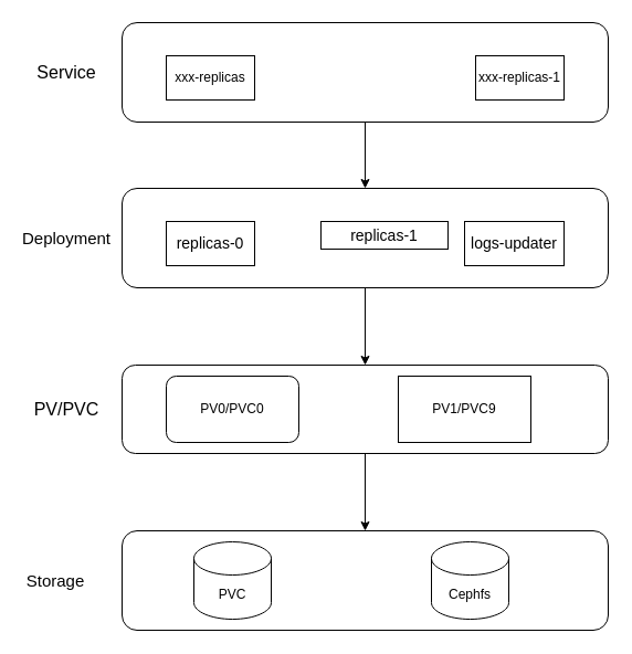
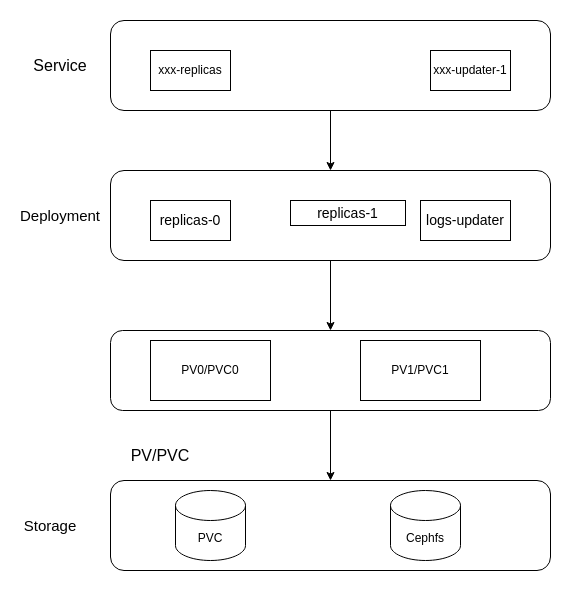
  <mxCell id="0" />
  <mxCell id="1" parent="0" />
  <mxCell id="2" value="" style="rounded=1;whiteSpace=wrap;html=1;" vertex="1" parent="1"><mxGeometry x="110" y="480" width="440" height="90" as="geometry" /></mxCell>
  <mxCell id="3" value="PVC" style="shape=cylinder3;whiteSpace=wrap;html=1;boundedLbl=1;backgroundOutline=1;size=15;" vertex="1" parent="1"><mxGeometry x="175" y="490" width="70" height="70" as="geometry" /></mxCell>
  <mxCell id="4" value="" style="edgeStyle=orthogonalEdgeStyle;rounded=0;orthogonalLoop=1;jettySize=auto;html=1;" edge="1" parent="1" source="5" target="2"><mxGeometry relative="1" as="geometry" /></mxCell>
  <mxCell id="5" value="" style="rounded=1;whiteSpace=wrap;html=1;" vertex="1" parent="1"><mxGeometry x="110" y="330" width="440" height="80" as="geometry" /></mxCell>
- <mxCell id="6" value="PV0/PVC0" style="whiteSpace=wrap;html=1;rounded=1;" vertex="1" parent="1"><mxGeometry x="150" y="340" width="120" height="60" as="geometry" /></mxCell>
- <mxCell id="7" value="PV1/PVC9" style="rounded=0;whiteSpace=wrap;html=1;" vertex="1" parent="1"><mxGeometry x="360" y="340" width="120" height="60" as="geometry" /></mxCell>
+ <mxCell id="6" value="PV0/PVC0" style="rounded=0;whiteSpace=wrap;html=1;" vertex="1" parent="1"><mxGeometry x="150" y="340" width="120" height="60" as="geometry" /></mxCell>
+ <mxCell id="7" value="PV1/PVC1" style="rounded=0;whiteSpace=wrap;html=1;" vertex="1" parent="1"><mxGeometry x="360" y="340" width="120" height="60" as="geometry" /></mxCell>
  <mxCell id="8" style="edgeStyle=orthogonalEdgeStyle;rounded=0;orthogonalLoop=1;jettySize=auto;html=1;entryX=0.5;entryY=0;entryDx=0;entryDy=0;" edge="1" parent="1" source="9" target="5"><mxGeometry relative="1" as="geometry" /></mxCell>
  <mxCell id="9" value="" style="rounded=1;whiteSpace=wrap;html=1;" vertex="1" parent="1"><mxGeometry x="110" y="170" width="440" height="90" as="geometry" /></mxCell>
  <mxCell id="10" value="&lt;font style=&quot;font-size: 14px;&quot;&gt;replicas-0&lt;/font&gt;" style="rounded=0;whiteSpace=wrap;html=1;" vertex="1" parent="1"><mxGeometry x="150" y="200" width="80" height="40" as="geometry" /></mxCell>
  <mxCell id="11" value="&lt;font style=&quot;font-size: 14px;&quot;&gt;replicas-1&lt;/font&gt;" style="rounded=0;whiteSpace=wrap;html=1;" vertex="1" parent="1"><mxGeometry x="290" y="200" width="115" height="25" as="geometry" /></mxCell>
  <mxCell id="12" value="&lt;font style=&quot;font-size: 14px;&quot;&gt;logs-updater&lt;/font&gt;" style="rounded=0;whiteSpace=wrap;html=1;" vertex="1" parent="1"><mxGeometry x="420" y="200" width="90" height="40" as="geometry" /></mxCell>
  <mxCell id="13" style="edgeStyle=orthogonalEdgeStyle;rounded=0;orthogonalLoop=1;jettySize=auto;html=1;exitX=0.5;exitY=1;exitDx=0;exitDy=0;" edge="1" parent="1" source="2" target="2"><mxGeometry relative="1" as="geometry" /></mxCell>
  <mxCell id="14" value="Cephfs" style="shape=cylinder3;whiteSpace=wrap;html=1;boundedLbl=1;backgroundOutline=1;size=15;" vertex="1" parent="1"><mxGeometry x="390" y="490" width="70" height="70" as="geometry" /></mxCell>
  <mxCell id="15" value="&lt;font style=&quot;font-size: 15px;&quot;&gt;Storage&lt;/font&gt;" style="text;html=1;strokeColor=none;fillColor=none;align=center;verticalAlign=middle;whiteSpace=wrap;rounded=0;" vertex="1" parent="1"><mxGeometry x="20" y="510" width="60" height="30" as="geometry" /></mxCell>
- <mxCell id="16" value="&lt;font style=&quot;font-size: 16px;&quot;&gt;PV/PVC&lt;/font&gt;" style="text;html=1;strokeColor=none;fillColor=none;align=center;verticalAlign=middle;whiteSpace=wrap;rounded=0;" vertex="1" parent="1"><mxGeometry x="30" y="355" width="60" height="30" as="geometry" /></mxCell>
+ <mxCell id="16" value="&lt;font style=&quot;font-size: 16px;&quot;&gt;PV/PVC&lt;/font&gt;" style="text;html=1;strokeColor=none;fillColor=none;align=center;verticalAlign=middle;whiteSpace=wrap;rounded=0;" vertex="1" parent="1"><mxGeometry x="130" y="440" width="60" height="30" as="geometry" /></mxCell>
  <mxCell id="17" value="&lt;font style=&quot;font-size: 15px;&quot;&gt;Deployment&lt;/font&gt;" style="text;html=1;strokeColor=none;fillColor=none;align=center;verticalAlign=middle;whiteSpace=wrap;rounded=0;" vertex="1" parent="1"><mxGeometry x="20" y="200" width="80" height="30" as="geometry" /></mxCell>
  <mxCell id="18" style="edgeStyle=orthogonalEdgeStyle;rounded=0;orthogonalLoop=1;jettySize=auto;html=1;exitX=0.5;exitY=1;exitDx=0;exitDy=0;entryX=0.5;entryY=0;entryDx=0;entryDy=0;fontSize=15;" edge="1" parent="1" source="19" target="9"><mxGeometry relative="1" as="geometry" /></mxCell>
  <mxCell id="19" value="" style="rounded=1;whiteSpace=wrap;html=1;" vertex="1" parent="1"><mxGeometry x="110" y="20" width="440" height="90" as="geometry" /></mxCell>
  <mxCell id="20" value="xxx-replicas" style="rounded=0;whiteSpace=wrap;html=1;" vertex="1" parent="1"><mxGeometry x="150" y="50" width="80" height="40" as="geometry" /></mxCell>
- <mxCell id="21" value="xxx-replicas-1" style="rounded=0;whiteSpace=wrap;html=1;" vertex="1" parent="1"><mxGeometry x="430" y="50" width="80" height="40" as="geometry" /></mxCell>
+ <mxCell id="21" value="xxx-updater-1" style="rounded=0;whiteSpace=wrap;html=1;" vertex="1" parent="1"><mxGeometry x="430" y="50" width="80" height="40" as="geometry" /></mxCell>
  <mxCell id="22" value="&lt;font style=&quot;font-size: 16px;&quot;&gt;Service&lt;/font&gt;" style="text;html=1;strokeColor=none;fillColor=none;align=center;verticalAlign=middle;whiteSpace=wrap;rounded=0;" vertex="1" parent="1"><mxGeometry x="20" y="50" width="80" height="30" as="geometry" /></mxCell>
